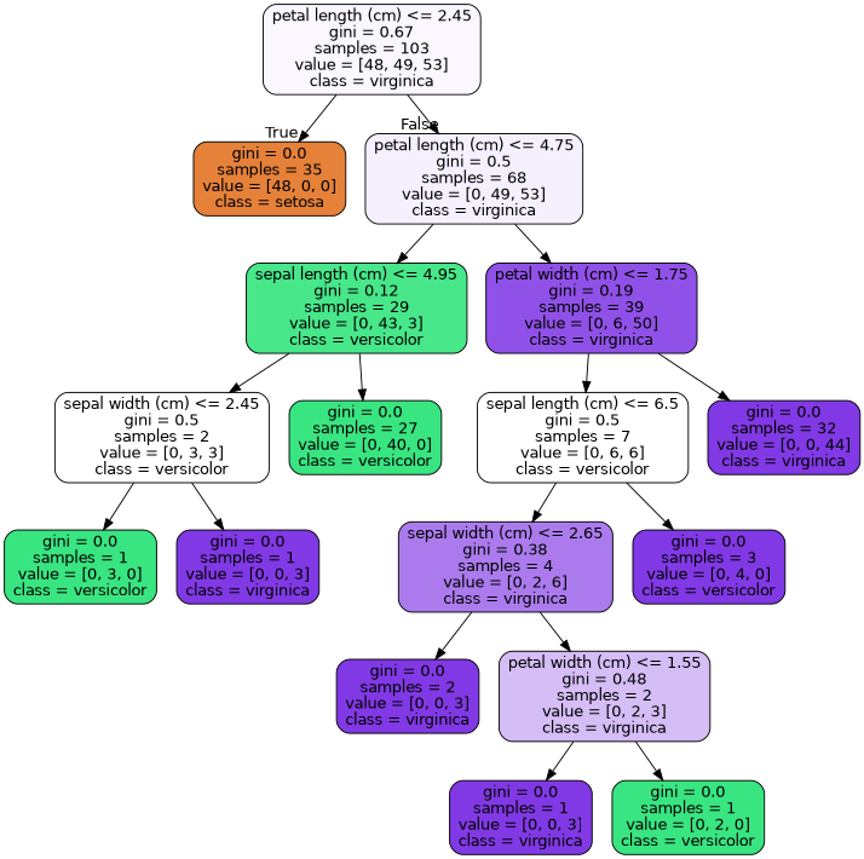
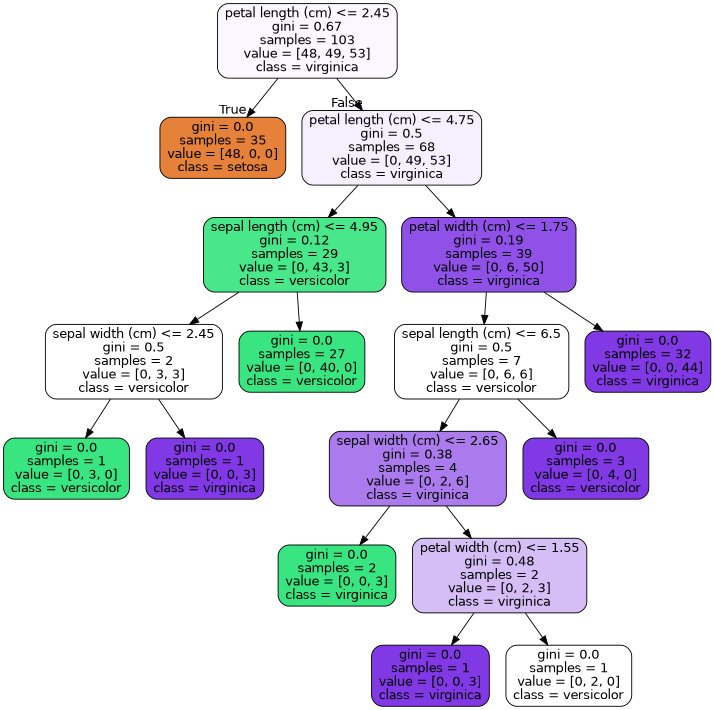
  digraph {
    node [color=black fillcolor="#8139e5" fontname=helvetica shape=box style="filled, rounded"]
    edge [fontname=helvetica]
    n1 [fillcolor="#faf7fe" label="petal length (cm) <= 2.45\ngini = 0.67\nsamples = 103\nvalue = [48, 49, 53]\nclass = virginica"]
    n2 [fillcolor="#e58139" label="gini = 0.0\nsamples = 35\nvalue = [48, 0, 0]\nclass = setosa"]
    n3 [fillcolor="#f5f0fd" label="petal length (cm) <= 4.75\ngini = 0.5\nsamples = 68\nvalue = [0, 49, 53]\nclass = virginica"]
    n4 [fillcolor="#47e78a" label="sepal length (cm) <= 4.95\ngini = 0.12\nsamples = 29\nvalue = [0, 43, 3]\nclass = versicolor"]
    n5 [fillcolor="#9051e8" label="petal width (cm) <= 1.75\ngini = 0.19\nsamples = 39\nvalue = [0, 6, 50]\nclass = virginica"]
    n6 [fillcolor="#ffffff" label="sepal width (cm) <= 2.45\ngini = 0.5\nsamples = 2\nvalue = [0, 3, 3]\nclass = versicolor"]
    n7 [fillcolor="#39e581" label="gini = 0.0\nsamples = 27\nvalue = [0, 40, 0]\nclass = versicolor"]
    n8 [fillcolor="#ffffff" label="sepal length (cm) <= 6.5\ngini = 0.5\nsamples = 7\nvalue = [0, 6, 6]\nclass = versicolor"]
    n9 [label="gini = 0.0\nsamples = 32\nvalue = [0, 0, 44]\nclass = virginica"]
    n10 [fillcolor="#39e581" label="gini = 0.0\nsamples = 1\nvalue = [0, 3, 0]\nclass = versicolor"]
    n11 [label="gini = 0.0\nsamples = 1\nvalue = [0, 0, 3]\nclass = virginica"]
    n12 [fillcolor="#ab7bee" label="sepal width (cm) <= 2.65\ngini = 0.38\nsamples = 4\nvalue = [0, 2, 6]\nclass = virginica"]
    n13 [label="gini = 0.0\nsamples = 3\nvalue = [0, 4, 0]\nclass = versicolor"]
-   n14 [label="gini = 0.0\nsamples = 2\nvalue = [0, 0, 3]\nclass = virginica"]
+   n14 [fillcolor="#39e581" label="gini = 0.0\nsamples = 2\nvalue = [0, 0, 3]\nclass = virginica"]
    n15 [fillcolor="#d5bdf6" label="petal width (cm) <= 1.55\ngini = 0.48\nsamples = 2\nvalue = [0, 2, 3]\nclass = virginica"]
    n16 [label="gini = 0.0\nsamples = 1\nvalue = [0, 0, 3]\nclass = virginica"]
-   n17 [fillcolor="#39e581" label="gini = 0.0\nsamples = 1\nvalue = [0, 2, 0]\nclass = versicolor"]
+   n17 [fillcolor="#ffffff" label="gini = 0.0\nsamples = 1\nvalue = [0, 2, 0]\nclass = versicolor"]
    n1 -> n2 [headlabel=True labelangle=45 labeldistance=2.5]
    n1 -> n3 [headlabel=False labelangle=-45 labeldistance=2.5]
    n3 -> n4
    n3 -> n5
    n4 -> n6
    n4 -> n7
    n5 -> n8
    n5 -> n9
    n6 -> n10
    n6 -> n11
    n8 -> n12
    n8 -> n13
    n12 -> n14
    n12 -> n15
    n15 -> n16
    n15 -> n17
  }
